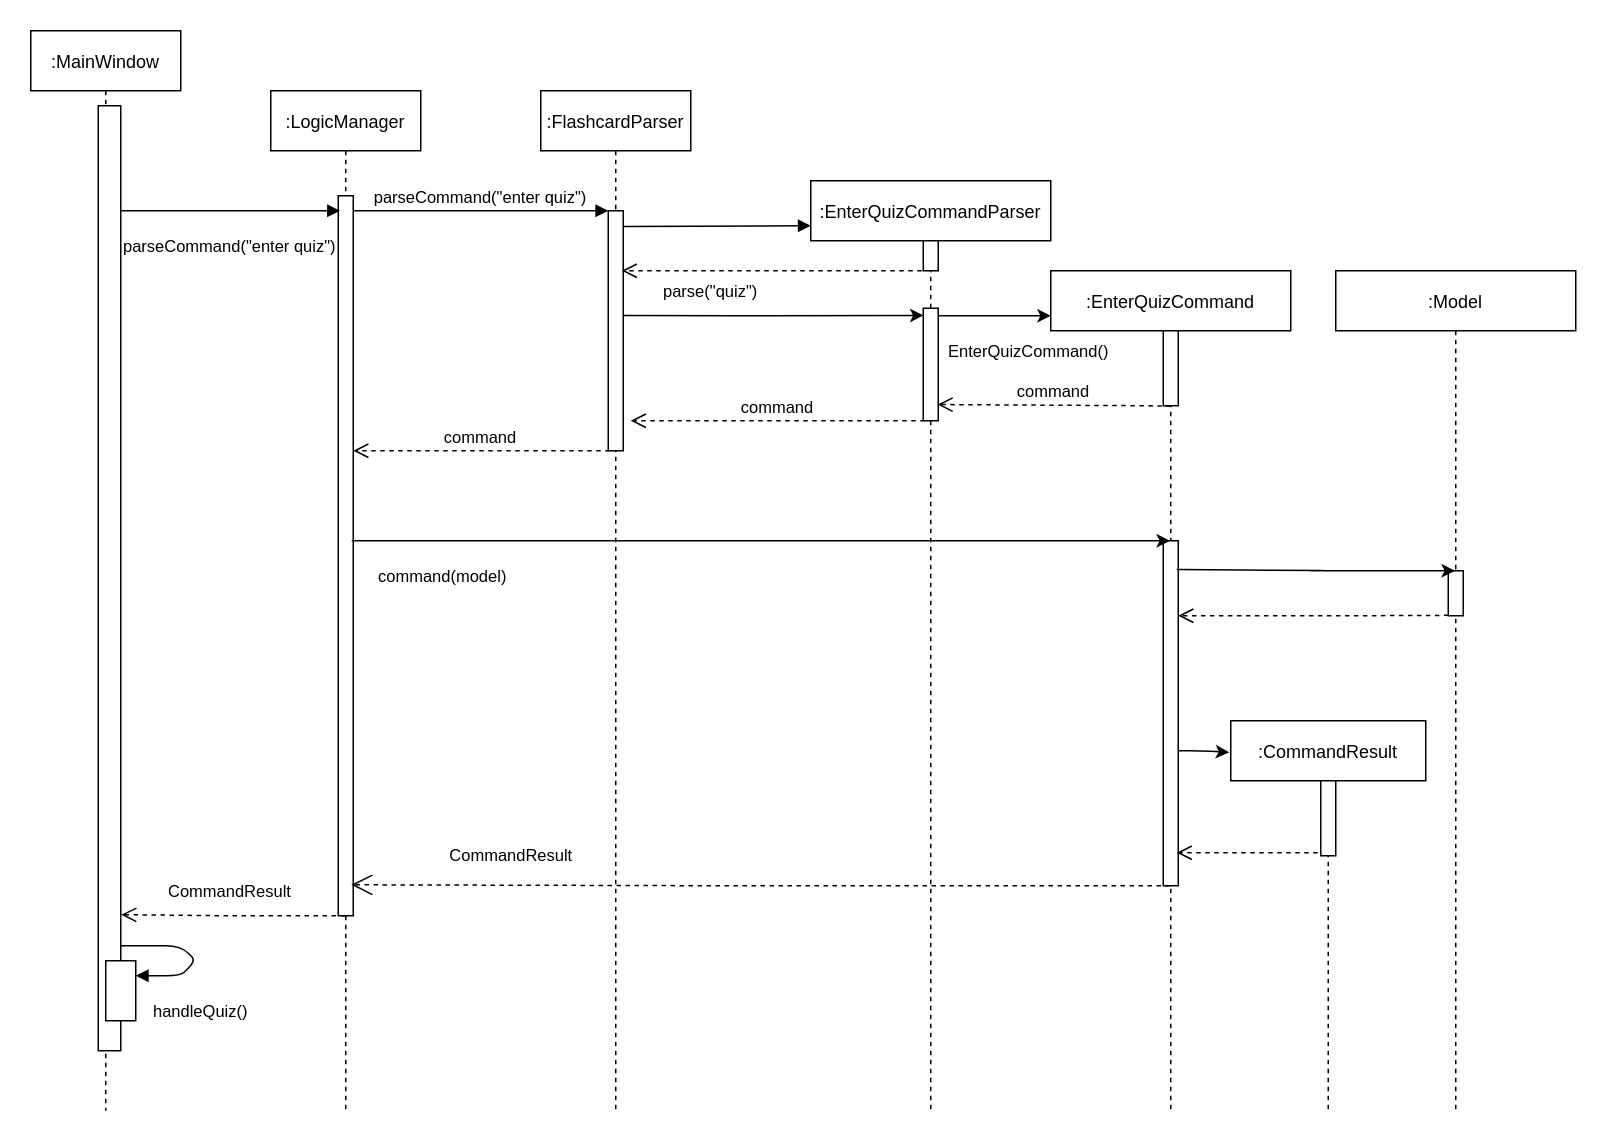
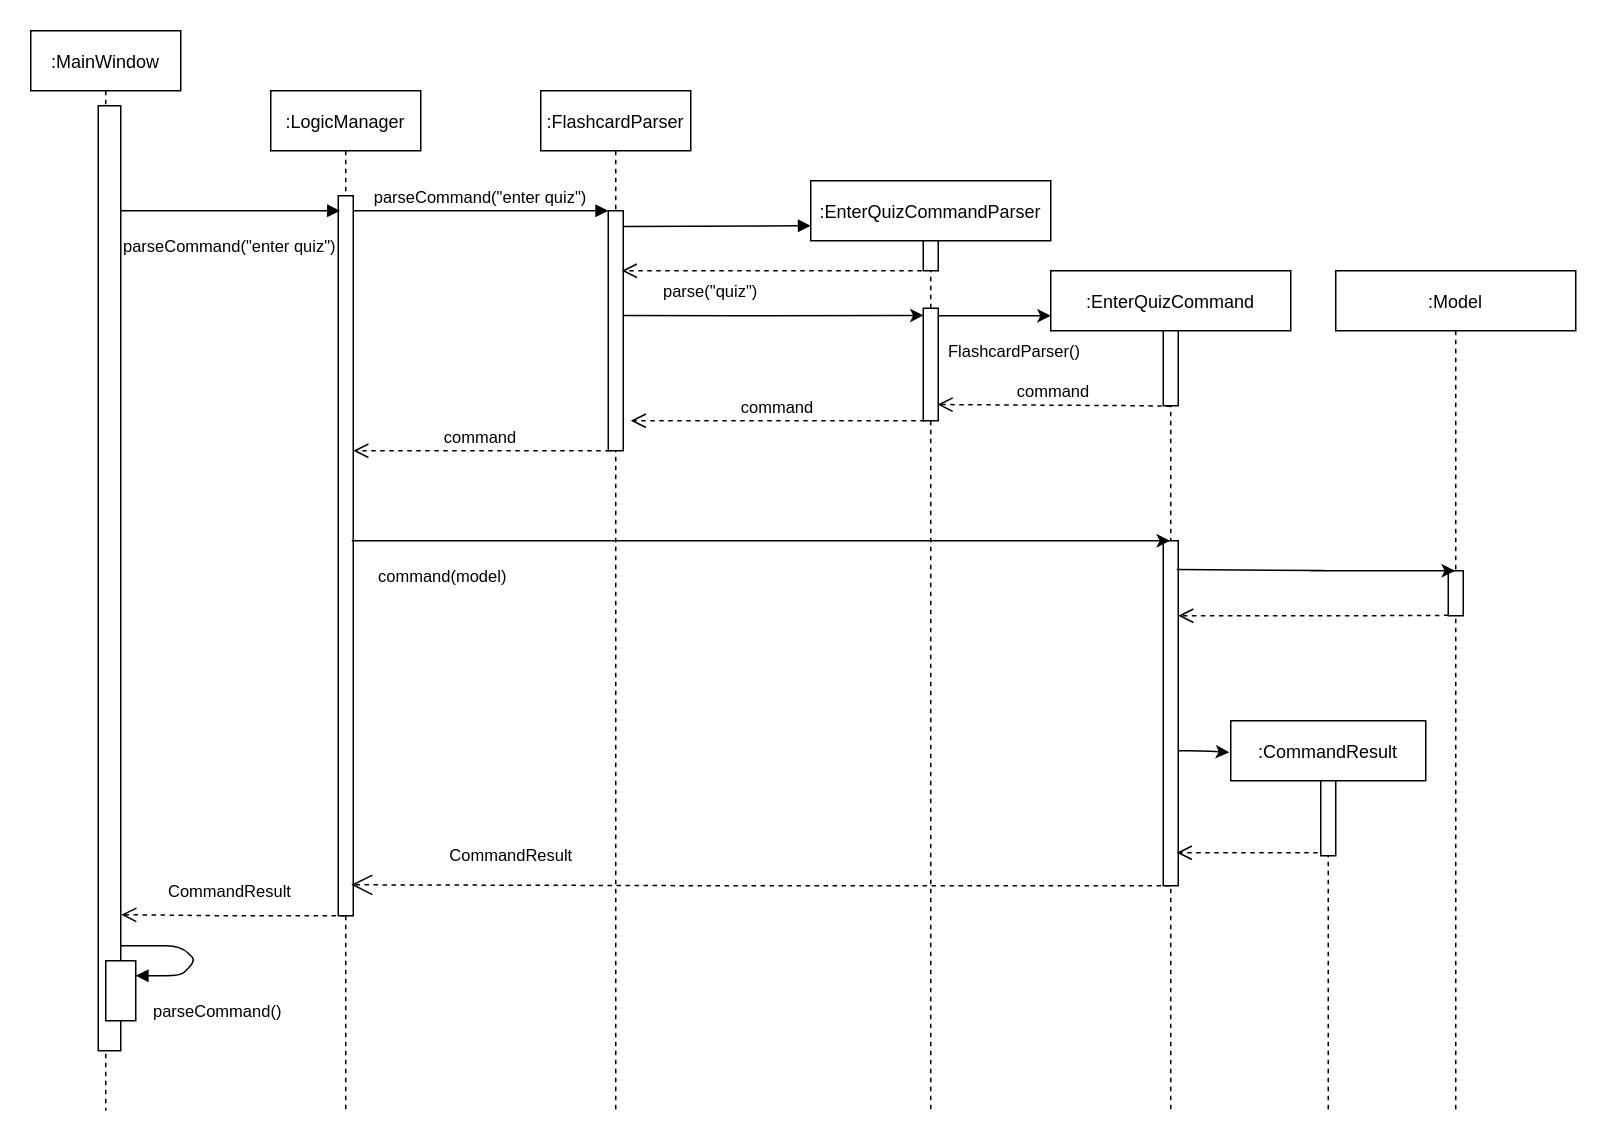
  <mxCell id="0" />
  <mxCell id="1" parent="0" />
  <mxCell id="2" value=":LogicManager" style="shape=umlLifeline;perimeter=lifelinePerimeter;container=1;collapsible=0;recursiveResize=0;rounded=0;shadow=0;strokeWidth=1;" parent="1" vertex="1"><mxGeometry x="180" y="60" width="100" height="680" as="geometry" /></mxCell>
  <mxCell id="3" value="" style="points=[];perimeter=orthogonalPerimeter;rounded=0;shadow=0;strokeWidth=1;" parent="2" vertex="1"><mxGeometry x="45" y="70" width="10" height="480" as="geometry" /></mxCell>
  <mxCell id="4" value=":FlashcardParser" style="shape=umlLifeline;perimeter=lifelinePerimeter;container=1;collapsible=0;recursiveResize=0;rounded=0;shadow=0;strokeWidth=1;" parent="1" vertex="1"><mxGeometry x="360" y="60" width="100" height="680" as="geometry" /></mxCell>
  <mxCell id="5" value="" style="points=[];perimeter=orthogonalPerimeter;rounded=0;shadow=0;strokeWidth=1;" parent="4" vertex="1"><mxGeometry x="45" y="80" width="10" height="160" as="geometry" /></mxCell>
  <mxCell id="6" value="command" style="verticalAlign=bottom;endArrow=open;dashed=1;endSize=8;exitX=0.1;exitY=1;shadow=0;strokeWidth=1;exitDx=0;exitDy=0;exitPerimeter=0;" parent="1" source="5" target="3" edge="1"><mxGeometry relative="1" as="geometry"><mxPoint x="335" y="216" as="targetPoint" /><Array as="points"><mxPoint x="370" y="300" /></Array></mxGeometry></mxCell>
  <mxCell id="7" value="parseCommand(&quot;enter quiz&quot;)" style="verticalAlign=bottom;endArrow=block;entryX=0;entryY=0;shadow=0;strokeWidth=1;" parent="1" source="3" target="5" edge="1"><mxGeometry relative="1" as="geometry"><mxPoint x="335" y="140" as="sourcePoint" /></mxGeometry></mxCell>
  <mxCell id="8" value=":EnterQuizCommandParser" style="shape=umlLifeline;perimeter=lifelinePerimeter;container=1;collapsible=0;recursiveResize=0;rounded=0;shadow=0;strokeWidth=1;" vertex="1" parent="1"><mxGeometry x="540" y="120" width="160" height="620" as="geometry" /></mxCell>
  <mxCell id="9" value="" style="points=[];perimeter=orthogonalPerimeter;rounded=0;shadow=0;strokeWidth=1;" vertex="1" parent="8"><mxGeometry x="75" y="40" width="10" height="20" as="geometry" /></mxCell>
  <mxCell id="10" value="" style="points=[];perimeter=orthogonalPerimeter;rounded=0;shadow=0;strokeWidth=1;" vertex="1" parent="8"><mxGeometry x="75" y="85" width="10" height="75" as="geometry" /></mxCell>
  <mxCell id="11" value="" style="verticalAlign=bottom;endArrow=block;shadow=0;strokeWidth=1;exitX=0.99;exitY=0.066;exitDx=0;exitDy=0;exitPerimeter=0;" edge="1" parent="1" source="5"><mxGeometry relative="1" as="geometry"><mxPoint x="420" y="150" as="sourcePoint" /><mxPoint x="540" y="150" as="targetPoint" /></mxGeometry></mxCell>
  <mxCell id="12" value="" style="verticalAlign=bottom;endArrow=open;dashed=1;endSize=8;shadow=0;strokeWidth=1;" edge="1" parent="1"><mxGeometry relative="1" as="geometry"><mxPoint x="414" y="180" as="targetPoint" /><mxPoint x="614" y="180" as="sourcePoint" /></mxGeometry></mxCell>
  <mxCell id="13" value="&lt;span style=&quot;color: rgb(0 , 0 , 0) ; font-family: &amp;#34;helvetica&amp;#34; ; font-size: 11px ; font-style: normal ; font-weight: 400 ; letter-spacing: normal ; text-align: center ; text-indent: 0px ; text-transform: none ; word-spacing: 0px ; background-color: rgb(255 , 255 , 255) ; display: inline ; float: none&quot;&gt;parse(&quot;quiz&quot;)&lt;/span&gt;" style="text;whiteSpace=wrap;html=1;" vertex="1" parent="1"><mxGeometry x="440" y="180" width="130" height="30" as="geometry" /></mxCell>
  <mxCell id="14" value="command" style="verticalAlign=bottom;endArrow=open;dashed=1;endSize=8;shadow=0;strokeWidth=1;" edge="1" parent="1"><mxGeometry relative="1" as="geometry"><mxPoint x="420" y="280" as="targetPoint" /><mxPoint x="616" y="280" as="sourcePoint" /><Array as="points"><mxPoint x="554.5" y="280" /></Array></mxGeometry></mxCell>
  <mxCell id="15" value=":EnterQuizCommand" style="shape=umlLifeline;perimeter=lifelinePerimeter;container=1;collapsible=0;recursiveResize=0;rounded=0;shadow=0;strokeWidth=1;size=40;" vertex="1" parent="1"><mxGeometry x="700" y="180" width="160" height="560" as="geometry" /></mxCell>
  <mxCell id="16" value="" style="points=[];perimeter=orthogonalPerimeter;rounded=0;shadow=0;strokeWidth=1;" vertex="1" parent="15"><mxGeometry x="75" y="40" width="10" height="50" as="geometry" /></mxCell>
  <mxCell id="17" value="" style="points=[];perimeter=orthogonalPerimeter;rounded=0;shadow=0;strokeWidth=1;" vertex="1" parent="15"><mxGeometry x="75" y="180" width="10" height="230" as="geometry" /></mxCell>
  <mxCell id="18" value="command" style="verticalAlign=bottom;endArrow=open;dashed=1;endSize=8;shadow=0;strokeWidth=1;entryX=0.955;entryY=0.856;entryDx=0;entryDy=0;entryPerimeter=0;" edge="1" parent="1" target="10"><mxGeometry relative="1" as="geometry"><mxPoint x="630" y="270" as="targetPoint" /><mxPoint x="780" y="270.34" as="sourcePoint" /><Array as="points"><mxPoint x="764.5" y="270" /></Array></mxGeometry></mxCell>
  <mxCell id="19" value="" style="endArrow=classic;html=1;" edge="1" parent="1" target="15"><mxGeometry width="50" height="50" relative="1" as="geometry"><mxPoint x="234" y="360" as="sourcePoint" /><mxPoint x="420" y="400" as="targetPoint" /><Array as="points"><mxPoint x="290" y="360" /><mxPoint x="410" y="360" /><mxPoint x="530" y="360" /></Array></mxGeometry></mxCell>
  <mxCell id="20" value=":Model" style="shape=umlLifeline;perimeter=lifelinePerimeter;container=1;collapsible=0;recursiveResize=0;rounded=0;shadow=0;strokeWidth=1;size=40;" vertex="1" parent="1"><mxGeometry x="890" y="180" width="160" height="560" as="geometry" /></mxCell>
  <mxCell id="21" value="" style="points=[];perimeter=orthogonalPerimeter;rounded=0;shadow=0;strokeWidth=1;" vertex="1" parent="20"><mxGeometry x="75" y="200" width="10" height="30" as="geometry" /></mxCell>
  <mxCell id="22" value="" style="endArrow=classic;html=1;" edge="1" parent="1" source="10"><mxGeometry width="50" height="50" relative="1" as="geometry"><mxPoint x="630" y="210" as="sourcePoint" /><mxPoint x="700" y="210" as="targetPoint" /><Array as="points"><mxPoint x="660" y="210" /></Array></mxGeometry></mxCell>
  <mxCell id="23" value="" style="endArrow=classic;html=1;exitX=0.9;exitY=0.083;exitDx=0;exitDy=0;exitPerimeter=0;" edge="1" parent="1" source="17" target="20"><mxGeometry width="50" height="50" relative="1" as="geometry"><mxPoint x="790" y="380" as="sourcePoint" /><mxPoint x="964" y="390" as="targetPoint" /><Array as="points"><mxPoint x="890" y="380" /><mxPoint x="870" y="380" /></Array></mxGeometry></mxCell>
  <mxCell id="24" value="" style="html=1;verticalAlign=bottom;endArrow=open;dashed=1;endSize=8;exitX=0.012;exitY=0.991;exitDx=0;exitDy=0;exitPerimeter=0;" edge="1" parent="1" source="21" target="17"><mxGeometry x="-0.361" y="27" relative="1" as="geometry"><mxPoint x="965" y="403" as="sourcePoint" /><mxPoint x="790" y="410" as="targetPoint" /><Array as="points"><mxPoint x="900" y="410" /></Array><mxPoint as="offset" /></mxGeometry></mxCell>
  <mxCell id="25" value=":CommandResult" style="shape=umlLifeline;perimeter=lifelinePerimeter;container=1;collapsible=0;recursiveResize=0;rounded=0;shadow=0;strokeWidth=1;size=40;" vertex="1" parent="1"><mxGeometry x="820" y="480" width="130" height="260" as="geometry" /></mxCell>
  <mxCell id="26" value="" style="points=[];perimeter=orthogonalPerimeter;rounded=0;shadow=0;strokeWidth=1;" vertex="1" parent="25"><mxGeometry x="60" y="40" width="10" height="50" as="geometry" /></mxCell>
  <mxCell id="27" value="" style="endArrow=classic;html=1;entryX=-0.008;entryY=0.081;entryDx=0;entryDy=0;entryPerimeter=0;" edge="1" parent="1" source="17" target="25"><mxGeometry width="50" height="50" relative="1" as="geometry"><mxPoint x="790" y="499" as="sourcePoint" /><mxPoint x="818" y="500" as="targetPoint" /><Array as="points"><mxPoint x="800" y="500" /></Array></mxGeometry></mxCell>
  <mxCell id="28" value="" style="html=1;verticalAlign=bottom;endArrow=open;dashed=1;endSize=8;" edge="1" parent="1"><mxGeometry relative="1" as="geometry"><mxPoint x="878" y="568" as="sourcePoint" /><mxPoint x="784" y="568" as="targetPoint" /></mxGeometry></mxCell>
  <mxCell id="29" value="CommandResult" style="endArrow=open;endSize=12;dashed=1;html=1;entryX=0.867;entryY=0.957;entryDx=0;entryDy=0;entryPerimeter=0;" edge="1" parent="1" source="15" target="3"><mxGeometry x="0.611" y="-20" width="160" relative="1" as="geometry"><mxPoint x="690" y="570" as="sourcePoint" /><mxPoint x="240" y="590" as="targetPoint" /><Array as="points"><mxPoint x="730" y="590" /><mxPoint x="480" y="590" /></Array><mxPoint as="offset" /></mxGeometry></mxCell>
  <mxCell id="30" value="&lt;span style=&quot;color: rgb(0 , 0 , 0) ; font-family: &amp;#34;helvetica&amp;#34; ; font-size: 11px ; font-style: normal ; font-weight: 400 ; letter-spacing: normal ; text-align: center ; text-indent: 0px ; text-transform: none ; word-spacing: 0px ; background-color: rgb(255 , 255 , 255) ; display: inline ; float: none&quot;&gt;command(model)&lt;/span&gt;" style="text;whiteSpace=wrap;html=1;" vertex="1" parent="1"><mxGeometry x="250" y="370" width="110" height="30" as="geometry" /></mxCell>
  <mxCell id="31" value="" style="endArrow=classic;html=1;exitX=1.02;exitY=0.436;exitDx=0;exitDy=0;exitPerimeter=0;entryX=0.02;entryY=0.064;entryDx=0;entryDy=0;entryPerimeter=0;" edge="1" parent="1" source="5" target="10"><mxGeometry width="50" height="50" relative="1" as="geometry"><mxPoint x="420" y="210" as="sourcePoint" /><mxPoint x="610" y="210" as="targetPoint" /><Array as="points"><mxPoint x="500" y="210" /></Array></mxGeometry></mxCell>
- <mxCell id="32" value="&lt;span style=&quot;color: rgb(0 , 0 , 0) ; font-family: &amp;#34;helvetica&amp;#34; ; font-size: 11px ; font-style: normal ; font-weight: 400 ; letter-spacing: normal ; text-align: center ; text-indent: 0px ; text-transform: none ; word-spacing: 0px ; background-color: rgb(255 , 255 , 255) ; display: inline ; float: none&quot;&gt;EnterQuizCommand()&lt;/span&gt;" style="text;whiteSpace=wrap;html=1;" vertex="1" parent="1"><mxGeometry x="630" y="220" width="130" height="30" as="geometry" /></mxCell>
+ <mxCell id="32" value="&lt;span style=&quot;color: rgb(0 , 0 , 0) ; font-family: &amp;#34;helvetica&amp;#34; ; font-size: 11px ; font-style: normal ; font-weight: 400 ; letter-spacing: normal ; text-align: center ; text-indent: 0px ; text-transform: none ; word-spacing: 0px ; background-color: rgb(255 , 255 , 255) ; display: inline ; float: none&quot;&gt;FlashcardParser()&lt;/span&gt;" style="text;whiteSpace=wrap;html=1;" vertex="1" parent="1"><mxGeometry x="630" y="220" width="130" height="30" as="geometry" /></mxCell>
  <mxCell id="33" value="" style="html=1;verticalAlign=bottom;endArrow=open;dashed=1;endSize=8;entryX=1.022;entryY=0.856;entryDx=0;entryDy=0;entryPerimeter=0;" edge="1" parent="1" source="2" target="35"><mxGeometry relative="1" as="geometry"><mxPoint x="200" y="620" as="sourcePoint" /><mxPoint x="90" y="609" as="targetPoint" /><Array as="points"><mxPoint x="150" y="610" /></Array></mxGeometry></mxCell>
  <mxCell id="34" value=":MainWindow" style="shape=umlLifeline;perimeter=lifelinePerimeter;container=1;collapsible=0;recursiveResize=0;rounded=0;shadow=0;strokeWidth=1;" vertex="1" parent="1"><mxGeometry x="20" y="20" width="100" height="720" as="geometry" /></mxCell>
  <mxCell id="35" value="" style="points=[];perimeter=orthogonalPerimeter;rounded=0;shadow=0;strokeWidth=1;" vertex="1" parent="34"><mxGeometry x="45" y="50" width="15" height="630" as="geometry" /></mxCell>
  <mxCell id="36" value="" style="points=[];perimeter=orthogonalPerimeter;rounded=0;shadow=0;strokeWidth=1;" vertex="1" parent="34"><mxGeometry x="50" y="620" width="20" height="40" as="geometry" /></mxCell>
  <mxCell id="37" value="" style="verticalAlign=bottom;endArrow=block;shadow=0;strokeWidth=1;entryX=0.117;entryY=0.021;entryDx=0;entryDy=0;entryPerimeter=0;" edge="1" parent="1" target="3"><mxGeometry relative="1" as="geometry"><mxPoint x="80" y="140" as="sourcePoint" /><mxPoint x="220" y="136" as="targetPoint" /><Array as="points"><mxPoint x="190" y="140" /></Array></mxGeometry></mxCell>
  <mxCell id="38" value="&lt;span style=&quot;color: rgb(0 , 0 , 0) ; font-family: &amp;#34;helvetica&amp;#34; ; font-style: normal ; font-weight: 400 ; letter-spacing: normal ; text-align: center ; text-indent: 0px ; text-transform: none ; word-spacing: 0px ; background-color: rgb(255 , 255 , 255) ; display: inline ; float: none&quot;&gt;&lt;font style=&quot;font-size: 11px&quot;&gt;parseCommand(&quot;enter quiz&quot;)&lt;/font&gt;&lt;/span&gt;" style="text;whiteSpace=wrap;html=1;" vertex="1" parent="1"><mxGeometry x="80" y="150" width="170" height="40" as="geometry" /></mxCell>
  <mxCell id="39" value="&lt;meta charset=&quot;utf-8&quot;&gt;&lt;span style=&quot;color: rgb(0, 0, 0); font-family: helvetica; font-size: 11px; font-style: normal; font-weight: 400; letter-spacing: normal; text-align: center; text-indent: 0px; text-transform: none; word-spacing: 0px; background-color: rgb(255, 255, 255); display: inline; float: none;&quot;&gt;CommandResult&lt;/span&gt;" style="text;whiteSpace=wrap;html=1;" vertex="1" parent="1"><mxGeometry x="110" y="580" width="110" height="30" as="geometry" /></mxCell>
  <mxCell id="40" value="" style="verticalAlign=bottom;endArrow=block;shadow=0;strokeWidth=1;" edge="1" parent="1"><mxGeometry relative="1" as="geometry"><mxPoint x="80" y="630" as="sourcePoint" /><mxPoint x="90" y="650" as="targetPoint" /><Array as="points"><mxPoint x="120" y="630" /><mxPoint x="130" y="640" /><mxPoint x="120" y="650" /></Array></mxGeometry></mxCell>
- <mxCell id="41" value="&lt;span style=&quot;color: rgb(0 , 0 , 0) ; font-family: &amp;#34;helvetica&amp;#34; ; font-size: 11px ; font-style: normal ; font-weight: 400 ; letter-spacing: normal ; text-align: center ; text-indent: 0px ; text-transform: none ; word-spacing: 0px ; background-color: rgb(255 , 255 , 255) ; display: inline ; float: none&quot;&gt;handleQuiz()&lt;/span&gt;" style="text;whiteSpace=wrap;html=1;" vertex="1" parent="1"><mxGeometry x="100" y="660" width="110" height="30" as="geometry" /></mxCell>
+ <mxCell id="41" value="&lt;span style=&quot;color: rgb(0 , 0 , 0) ; font-family: &amp;#34;helvetica&amp;#34; ; font-size: 11px ; font-style: normal ; font-weight: 400 ; letter-spacing: normal ; text-align: center ; text-indent: 0px ; text-transform: none ; word-spacing: 0px ; background-color: rgb(255 , 255 , 255) ; display: inline ; float: none&quot;&gt;parseCommand()&lt;/span&gt;" style="text;whiteSpace=wrap;html=1;" vertex="1" parent="1"><mxGeometry x="100" y="660" width="110" height="30" as="geometry" /></mxCell>
